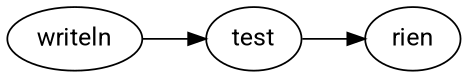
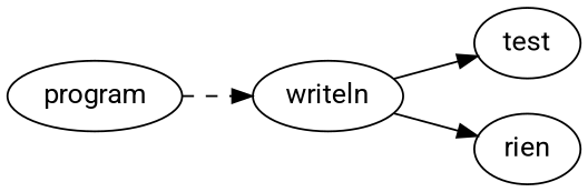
  digraph {
    fontname=Roboto
    rankdir=LR
    node [fontname=Roboto]
    edge [fontname=Roboto]
+   program
    writeln
    test
    rien
+   program -> writeln [style=dashed]
    writeln -> test
-   test -> rien
+   writeln -> rien
  }
